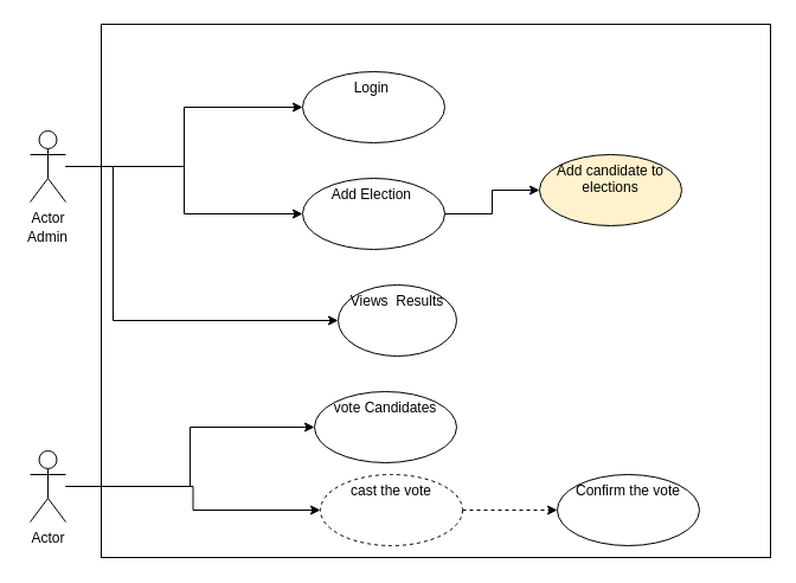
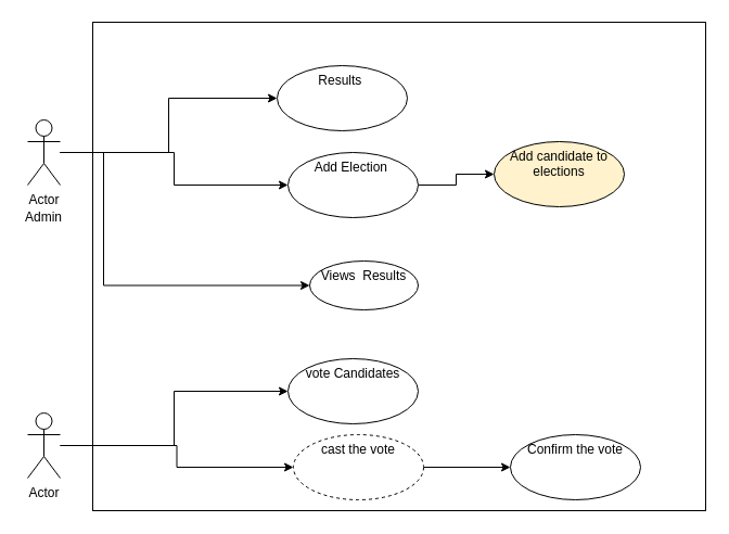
  <mxCell id="0" />
  <mxCell id="1" parent="0" />
  <mxCell id="2" value="" style="whiteSpace=wrap;html=1;verticalAlign=top;" vertex="1" parent="1"><mxGeometry x="85" y="20" width="565" height="450" as="geometry" /></mxCell>
  <mxCell id="3" value="" style="edgeStyle=orthogonalEdgeStyle;rounded=0;orthogonalLoop=1;jettySize=auto;html=1;" edge="1" parent="1" source="6" target="10"><mxGeometry relative="1" as="geometry" /></mxCell>
  <mxCell id="4" value="" style="edgeStyle=orthogonalEdgeStyle;rounded=0;orthogonalLoop=1;jettySize=auto;html=1;" edge="1" parent="1" source="6" target="12"><mxGeometry relative="1" as="geometry" /></mxCell>
  <mxCell id="5" value="" style="edgeStyle=orthogonalEdgeStyle;rounded=0;orthogonalLoop=1;jettySize=auto;html=1;" edge="1" parent="1" source="6" target="14"><mxGeometry relative="1" as="geometry"><Array as="points"><mxPoint x="95" y="140" /></Array></mxGeometry></mxCell>
  <mxCell id="6" value="Actor" style="shape=umlActor;verticalLabelPosition=bottom;verticalAlign=top;html=1;" vertex="1" parent="1"><mxGeometry x="25" y="110" width="30" height="60" as="geometry" /></mxCell>
  <mxCell id="7" value="" style="edgeStyle=orthogonalEdgeStyle;rounded=0;orthogonalLoop=1;jettySize=auto;html=1;" edge="1" parent="1" source="9" target="15"><mxGeometry relative="1" as="geometry" /></mxCell>
  <mxCell id="8" value="" style="edgeStyle=orthogonalEdgeStyle;rounded=0;orthogonalLoop=1;jettySize=auto;html=1;" edge="1" parent="1" source="9" target="17"><mxGeometry relative="1" as="geometry" /></mxCell>
  <mxCell id="9" value="Actor" style="shape=umlActor;verticalLabelPosition=bottom;verticalAlign=top;html=1;" vertex="1" parent="1"><mxGeometry x="25" y="380" width="30" height="60" as="geometry" /></mxCell>
- <mxCell id="10" value="Login&amp;nbsp;" style="ellipse;whiteSpace=wrap;html=1;verticalAlign=top;" vertex="1" parent="1"><mxGeometry x="255" y="60" width="120" height="60" as="geometry" /></mxCell>
+ <mxCell id="10" value="Results&amp;nbsp;" style="ellipse;whiteSpace=wrap;html=1;verticalAlign=top;" vertex="1" parent="1"><mxGeometry x="255" y="60" width="120" height="60" as="geometry" /></mxCell>
  <mxCell id="11" value="" style="edgeStyle=orthogonalEdgeStyle;rounded=0;orthogonalLoop=1;jettySize=auto;html=1;" edge="1" parent="1" source="12" target="13"><mxGeometry relative="1" as="geometry" /></mxCell>
- <mxCell id="12" value="Add Election&amp;nbsp;" style="ellipse;whiteSpace=wrap;html=1;verticalAlign=top;" vertex="1" parent="1"><mxGeometry x="255" y="150" width="120" height="60" as="geometry" /></mxCell>
+ <mxCell id="12" value="Add Election&amp;nbsp;" style="ellipse;whiteSpace=wrap;html=1;verticalAlign=top;" vertex="1" parent="1"><mxGeometry x="265" y="140" width="120" height="60" as="geometry" /></mxCell>
  <mxCell id="13" value="Add candidate to elections" style="ellipse;whiteSpace=wrap;html=1;verticalAlign=top;fillColor=#fff2cc;" vertex="1" parent="1"><mxGeometry x="455" y="130" width="120" height="60" as="geometry" /></mxCell>
- <mxCell id="14" value="Views&amp;nbsp; Results" style="ellipse;whiteSpace=wrap;html=1;verticalAlign=top;" vertex="1" parent="1"><mxGeometry x="285" y="240" width="100" height="60" as="geometry" /></mxCell>
+ <mxCell id="14" value="Views&amp;nbsp; Results" style="ellipse;whiteSpace=wrap;html=1;verticalAlign=top;" vertex="1" parent="1"><mxGeometry x="285" y="240" width="100" height="45" as="geometry" /></mxCell>
  <mxCell id="15" value="vote Candidates" style="ellipse;whiteSpace=wrap;html=1;verticalAlign=top;" vertex="1" parent="1"><mxGeometry x="265" y="330" width="120" height="60" as="geometry" /></mxCell>
- <mxCell id="16" value="" style="edgeStyle=orthogonalEdgeStyle;rounded=0;orthogonalLoop=1;jettySize=auto;html=1;dashed=1;" edge="1" parent="1" source="17" target="18"><mxGeometry relative="1" as="geometry" /></mxCell>
+ <mxCell id="16" value="" style="edgeStyle=orthogonalEdgeStyle;rounded=0;orthogonalLoop=1;jettySize=auto;html=1;" edge="1" parent="1" source="17" target="18"><mxGeometry relative="1" as="geometry" /></mxCell>
  <mxCell id="17" value="cast the vote" style="ellipse;whiteSpace=wrap;html=1;verticalAlign=top;dashed=1;" vertex="1" parent="1"><mxGeometry x="270" y="400" width="120" height="60" as="geometry" /></mxCell>
  <mxCell id="18" value="Confirm the vote" style="ellipse;whiteSpace=wrap;html=1;verticalAlign=top;" vertex="1" parent="1"><mxGeometry x="470" y="400" width="120" height="60" as="geometry" /></mxCell>
  <mxCell id="19" value="Admin" style="text;html=1;strokeColor=none;fillColor=none;align=center;verticalAlign=middle;whiteSpace=wrap;rounded=0;" vertex="1" parent="1"><mxGeometry x="20" y="190" width="40" height="20" as="geometry" /></mxCell>
